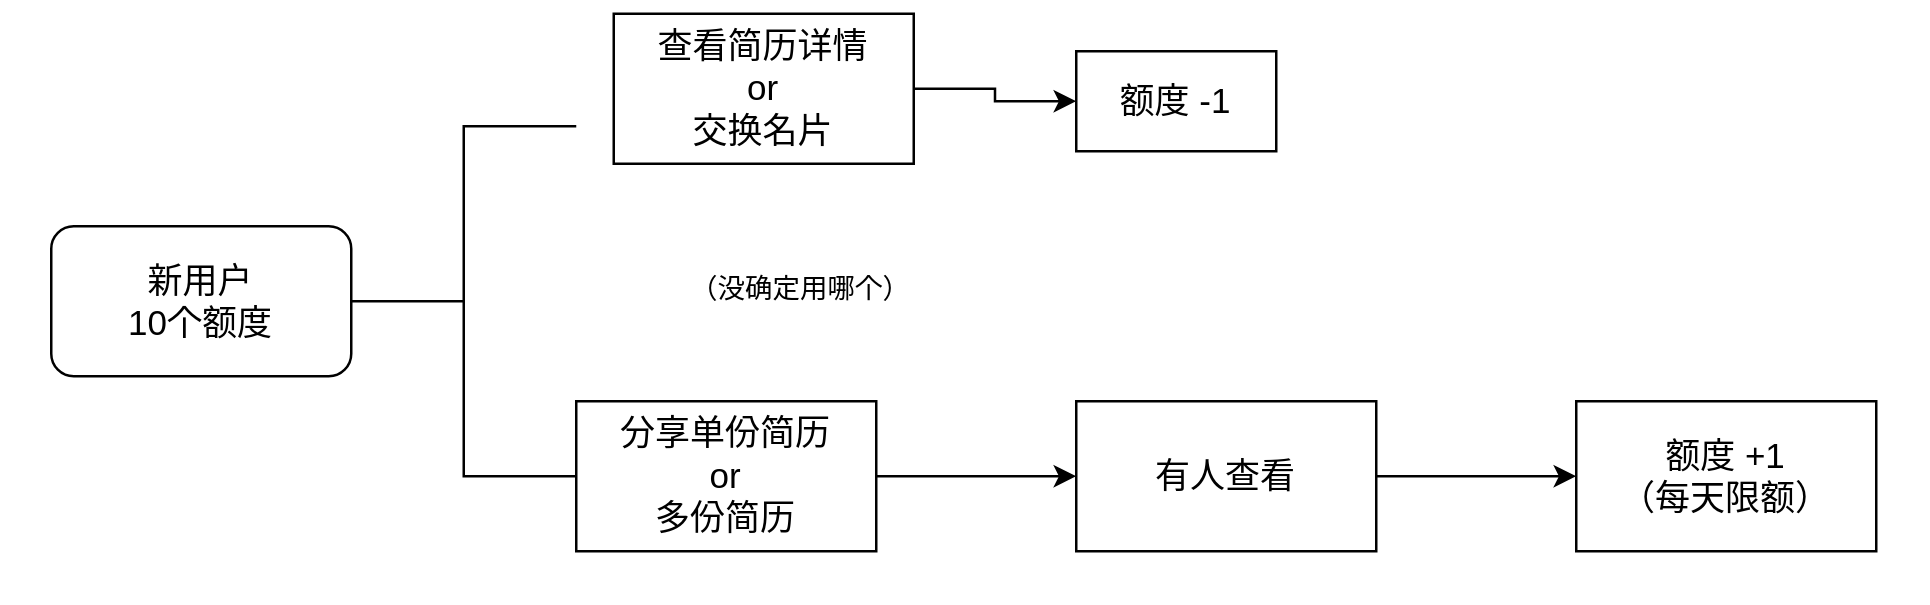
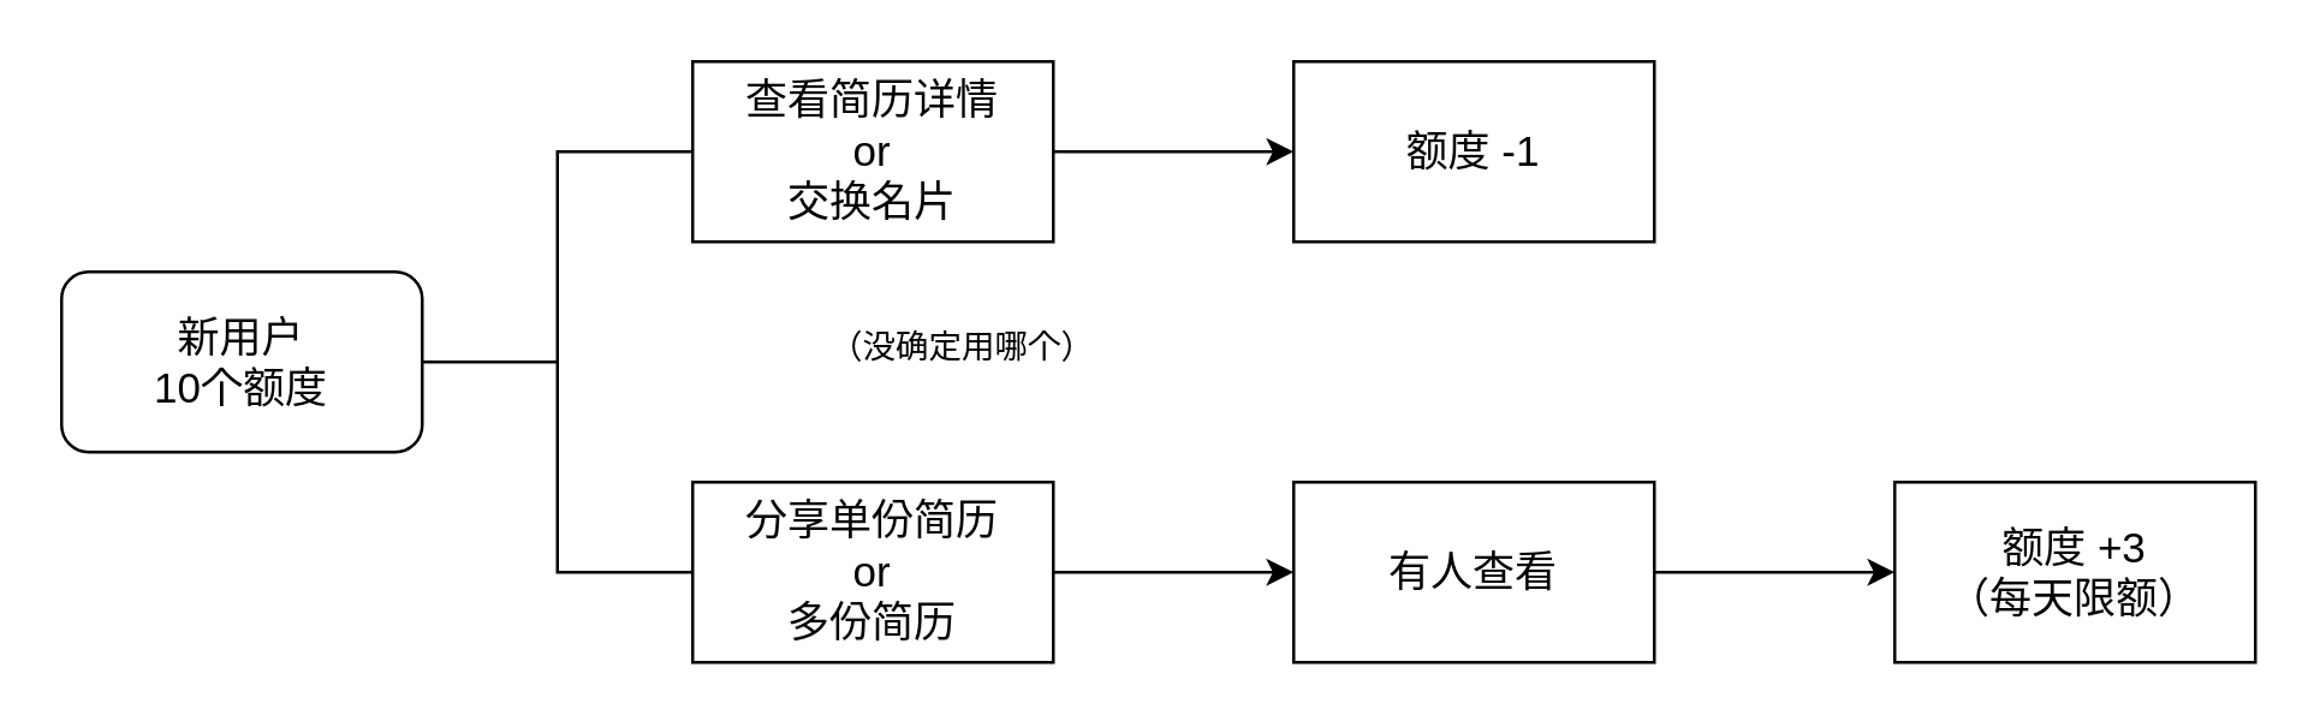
  <mxCell id="0" />
  <mxCell id="1" parent="0" />
  <mxCell id="2" value="新用户&lt;br style=&quot;font-size: 14px;&quot;&gt;10个额度&lt;br style=&quot;font-size: 14px;&quot;&gt;" style="rounded=1;whiteSpace=wrap;html=1;fontSize=14;" parent="1" vertex="1"><mxGeometry x="20" y="90" width="120" height="60" as="geometry" /></mxCell>
  <mxCell id="3" value="" style="strokeWidth=1;html=1;shape=mxgraph.flowchart.annotation_2;align=left;fontSize=14;" parent="1" vertex="1"><mxGeometry x="140" y="50" width="90" height="140" as="geometry" /></mxCell>
  <mxCell id="4" value="" style="edgeStyle=orthogonalEdgeStyle;rounded=0;orthogonalLoop=1;jettySize=auto;html=1;fontSize=14;" parent="1" source="5" target="6" edge="1"><mxGeometry relative="1" as="geometry" /></mxCell>
- <mxCell id="5" value="查看简历详情&lt;br&gt;or&lt;br&gt;交换名片&lt;br&gt;" style="rounded=0;whiteSpace=wrap;html=1;strokeWidth=1;fontSize=14;" parent="1" vertex="1"><mxGeometry x="245" y="5" width="120" height="60" as="geometry" /></mxCell>
- <mxCell id="6" value="额度 -1&lt;br&gt;" style="rounded=0;whiteSpace=wrap;html=1;strokeWidth=1;fontSize=14;" parent="1" vertex="1"><mxGeometry x="430" y="20" width="80" height="40" as="geometry" /></mxCell>
+ <mxCell id="5" value="查看简历详情&lt;br&gt;or&lt;br&gt;交换名片&lt;br&gt;" style="rounded=0;whiteSpace=wrap;html=1;strokeWidth=1;fontSize=14;" parent="1" vertex="1"><mxGeometry x="230" y="20" width="120" height="60" as="geometry" /></mxCell>
+ <mxCell id="6" value="额度 -1&lt;br&gt;" style="rounded=0;whiteSpace=wrap;html=1;strokeWidth=1;fontSize=14;" parent="1" vertex="1"><mxGeometry x="430" y="20" width="120" height="60" as="geometry" /></mxCell>
  <mxCell id="7" value="" style="edgeStyle=orthogonalEdgeStyle;rounded=0;orthogonalLoop=1;jettySize=auto;html=1;fontSize=14;" parent="1" source="8" target="10" edge="1"><mxGeometry relative="1" as="geometry" /></mxCell>
  <mxCell id="8" value="分享单份简历&lt;br&gt;or&lt;br&gt;多份简历&lt;br&gt;" style="rounded=0;whiteSpace=wrap;html=1;strokeWidth=1;fontSize=14;" parent="1" vertex="1"><mxGeometry x="230" y="160" width="120" height="60" as="geometry" /></mxCell>
  <mxCell id="9" value="" style="edgeStyle=orthogonalEdgeStyle;rounded=0;orthogonalLoop=1;jettySize=auto;html=1;fontSize=14;" parent="1" source="10" target="11" edge="1"><mxGeometry relative="1" as="geometry" /></mxCell>
  <mxCell id="10" value="有人查看&lt;br&gt;" style="rounded=0;whiteSpace=wrap;html=1;strokeWidth=1;fontSize=14;" parent="1" vertex="1"><mxGeometry x="430" y="160" width="120" height="60" as="geometry" /></mxCell>
- <mxCell id="11" value="额度 +1&lt;br&gt;（每天限额）&lt;br&gt;" style="rounded=0;whiteSpace=wrap;html=1;strokeWidth=1;fontSize=14;" parent="1" vertex="1"><mxGeometry x="630" y="160" width="120" height="60" as="geometry" /></mxCell>
+ <mxCell id="11" value="额度 +3&lt;br&gt;（每天限额）&lt;br&gt;" style="rounded=0;whiteSpace=wrap;html=1;strokeWidth=1;fontSize=14;" parent="1" vertex="1"><mxGeometry x="630" y="160" width="120" height="60" as="geometry" /></mxCell>
  <mxCell id="12" value="（没确定用哪个）" style="text;html=1;strokeColor=none;fillColor=none;align=center;verticalAlign=middle;whiteSpace=wrap;rounded=0;fontSize=11;" parent="1" vertex="1"><mxGeometry x="260" y="105" width="120" height="20" as="geometry" /></mxCell>
